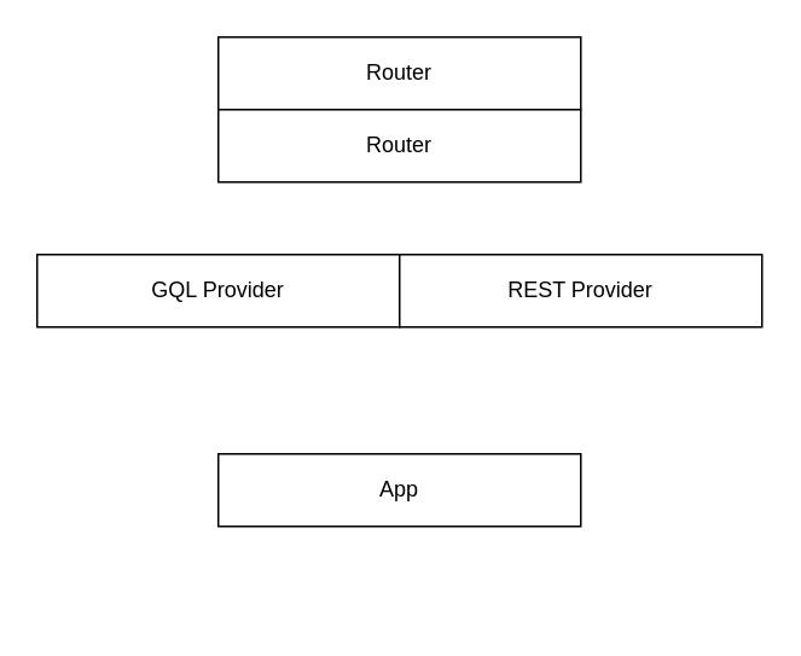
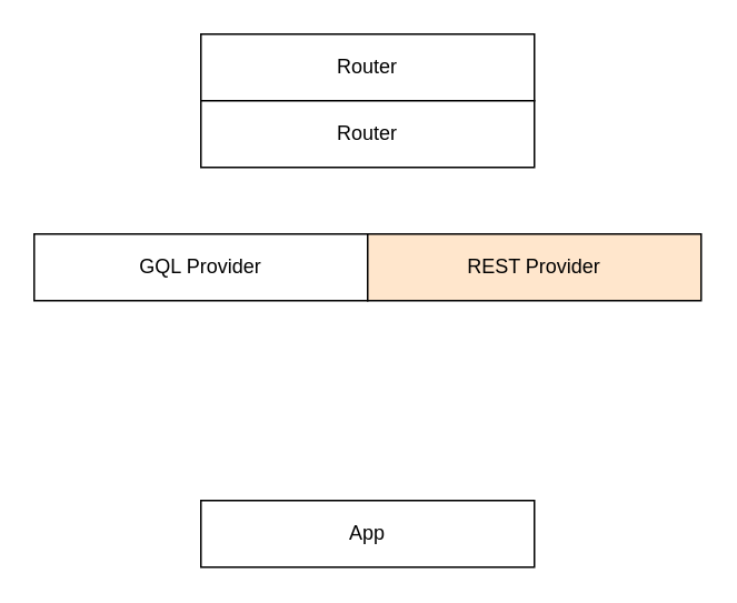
  <mxCell id="0" />
  <mxCell id="1" parent="0" />
- <mxCell id="2" value="App" style="rounded=0;whiteSpace=wrap;html=1;" vertex="1" parent="1"><mxGeometry x="120" y="250" width="200" height="40" as="geometry" /></mxCell>
+ <mxCell id="2" value="App" style="rounded=0;whiteSpace=wrap;html=1;" vertex="1" parent="1"><mxGeometry x="120" y="300" width="200" height="40" as="geometry" /></mxCell>
  <mxCell id="3" value="Router" style="rounded=0;whiteSpace=wrap;html=1;" vertex="1" parent="1"><mxGeometry x="120" y="20" width="200" height="40" as="geometry" /></mxCell>
  <mxCell id="4" value="GQL Provider" style="rounded=0;whiteSpace=wrap;html=1;" vertex="1" parent="1"><mxGeometry x="20" y="140" width="200" height="40" as="geometry" /></mxCell>
- <mxCell id="5" value="REST Provider" style="rounded=0;whiteSpace=wrap;html=1;" vertex="1" parent="1"><mxGeometry x="220" y="140" width="200" height="40" as="geometry" /></mxCell>
+ <mxCell id="5" value="REST Provider" style="rounded=0;whiteSpace=wrap;html=1;fillColor=#ffe6cc;" vertex="1" parent="1"><mxGeometry x="220" y="140" width="200" height="40" as="geometry" /></mxCell>
  <mxCell id="6" value="Router" style="rounded=0;whiteSpace=wrap;html=1;" vertex="1" parent="1"><mxGeometry x="120" y="60" width="200" height="40" as="geometry" /></mxCell>
